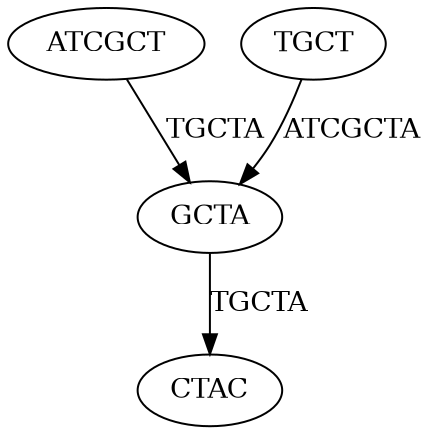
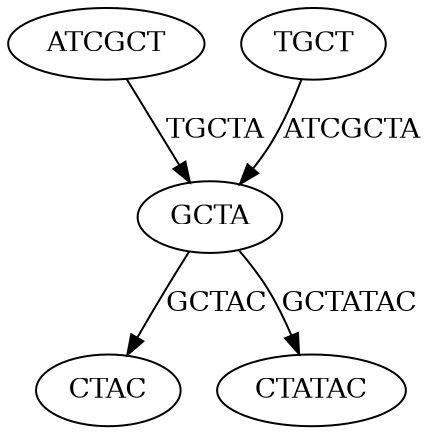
  digraph {
    GCTA
    CTAC
+   CTATAC
    ATCGCT
    TGCT
-   GCTA -> CTAC [label=TGCTA]
+   GCTA -> CTAC [label=GCTAC]
+   GCTA -> CTATAC [label=GCTATAC]
    ATCGCT -> GCTA [label=TGCTA]
    TGCT -> GCTA [label=ATCGCTA]
  }
